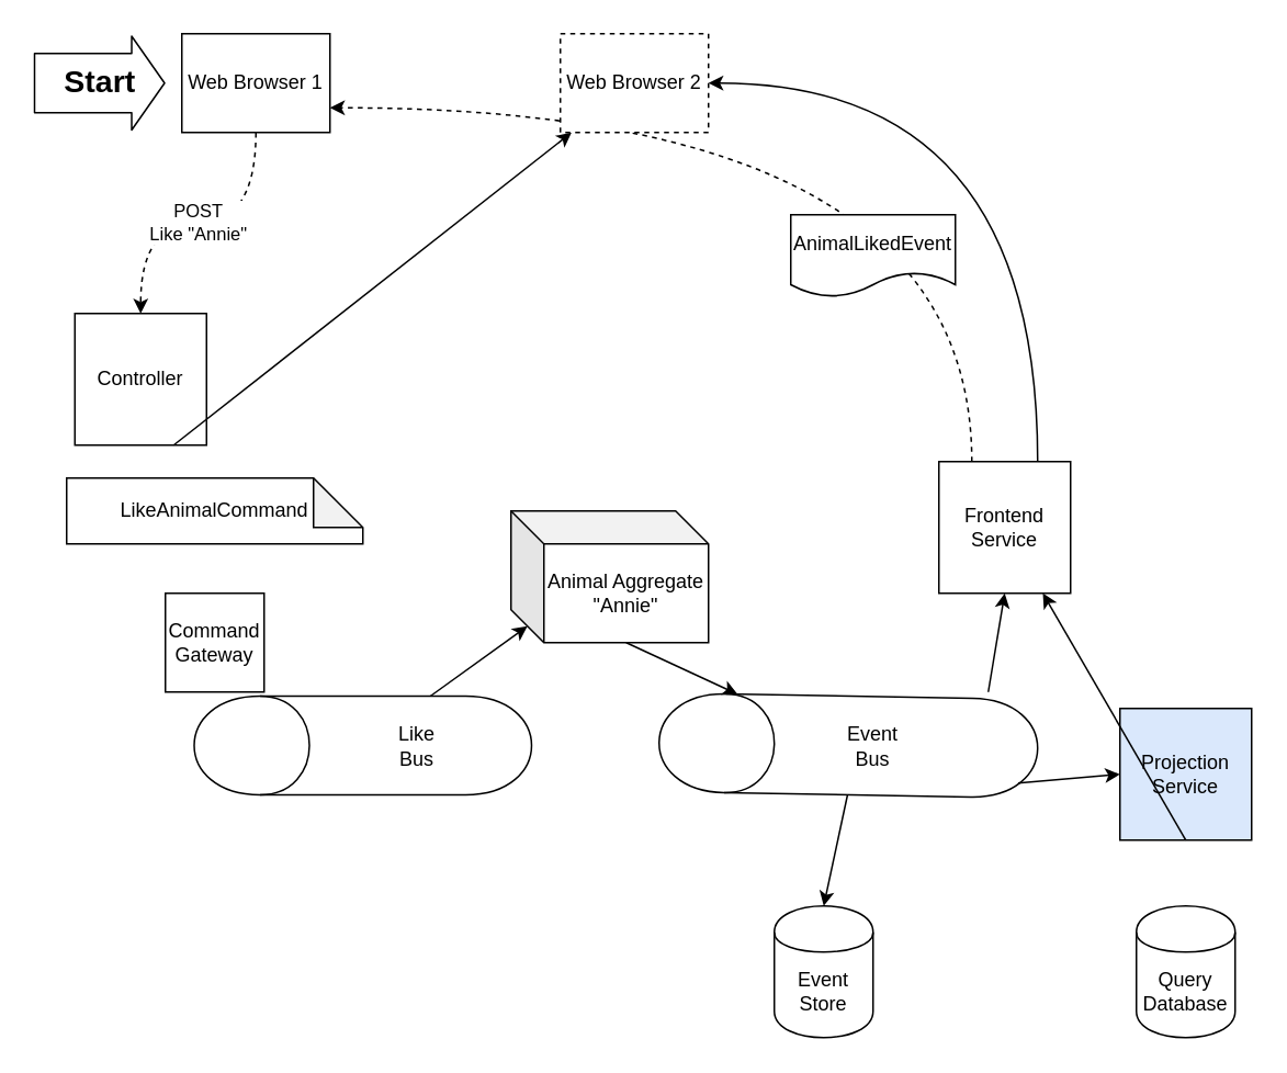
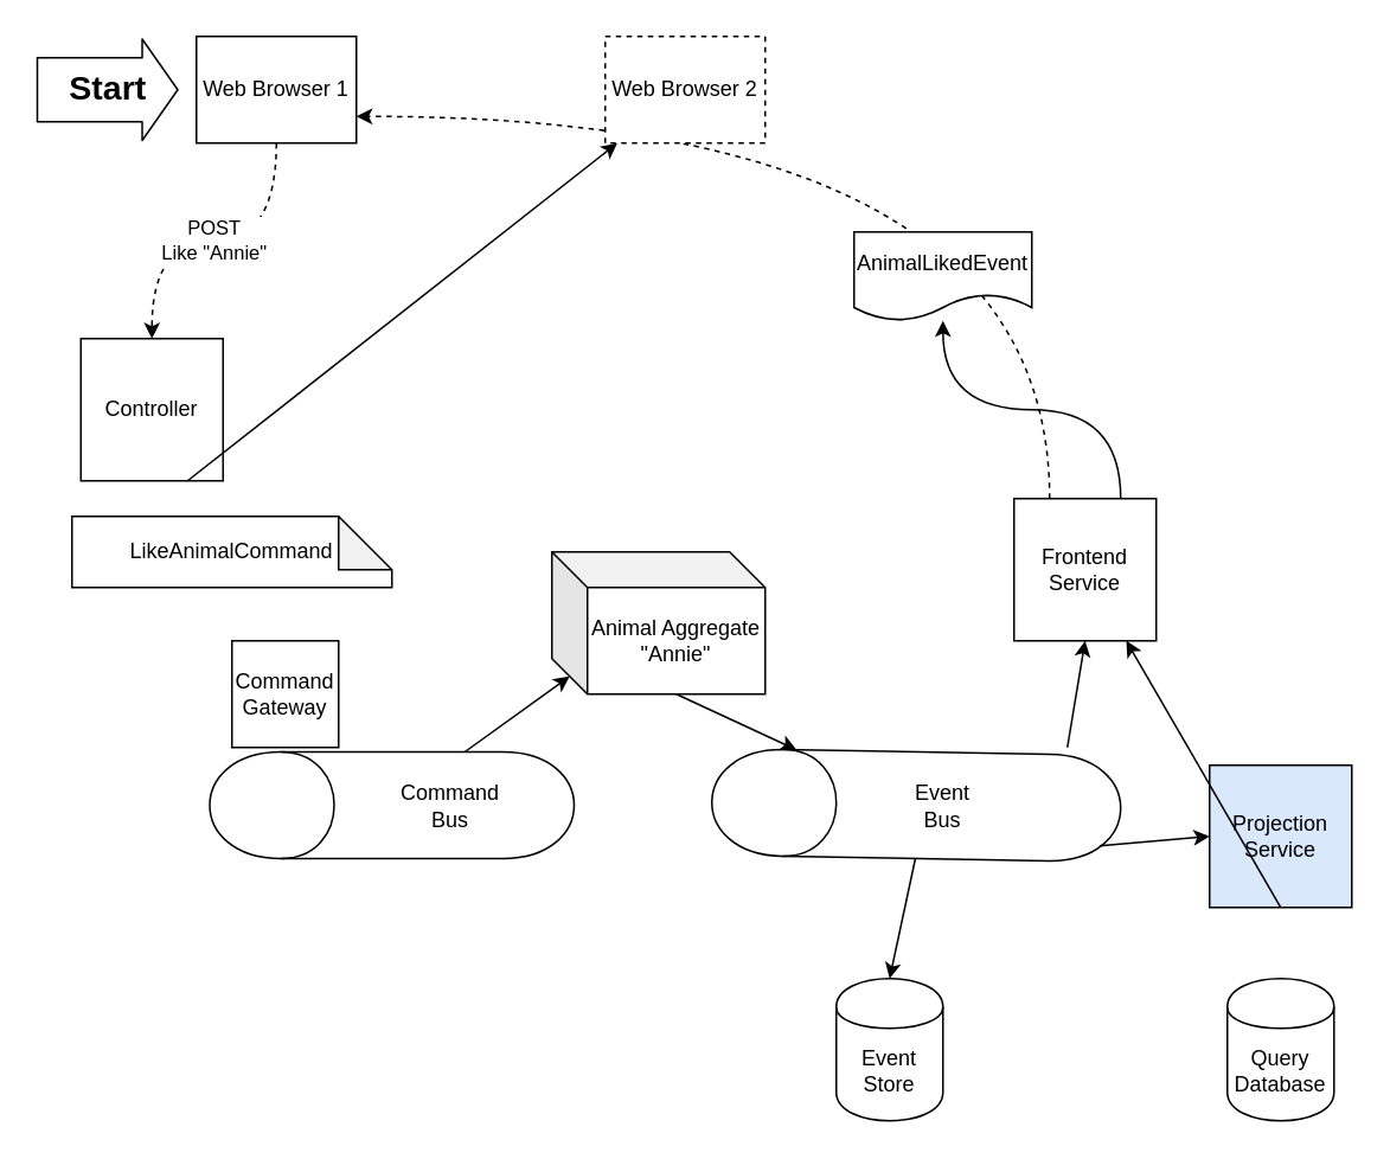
  <mxCell id="0" />
  <mxCell id="1" parent="0" />
  <mxCell id="2" value="POST&lt;br&gt;Like &quot;Annie&quot;" style="edgeStyle=orthogonalEdgeStyle;rounded=0;orthogonalLoop=1;jettySize=auto;html=1;exitX=0.5;exitY=1;exitDx=0;exitDy=0;entryX=0.5;entryY=0;entryDx=0;entryDy=0;curved=1;dashed=1;" edge="1" parent="1" source="3" target="4"><mxGeometry relative="1" as="geometry" /></mxCell>
  <mxCell id="3" value="Web Browser 1" style="rounded=0;whiteSpace=wrap;html=1;" vertex="1" parent="1"><mxGeometry x="110" y="20" width="90" height="60" as="geometry" /></mxCell>
  <mxCell id="4" value="Controller" style="whiteSpace=wrap;html=1;aspect=fixed;" vertex="1" parent="1"><mxGeometry x="45" y="190" width="80" height="80" as="geometry" /></mxCell>
  <mxCell id="5" value="&lt;div&gt;Animal Aggregate&lt;/div&gt;&lt;div&gt;&quot;Annie&quot;&lt;br&gt;&lt;/div&gt;" style="shape=cube;whiteSpace=wrap;html=1;boundedLbl=1;backgroundOutline=1;darkOpacity=0.05;darkOpacity2=0.1;" vertex="1" parent="1"><mxGeometry x="310" y="310" width="120" height="80" as="geometry" /></mxCell>
  <mxCell id="6" value="" style="group" vertex="1" connectable="0" parent="1"><mxGeometry x="190" y="350" width="82.5" height="205" as="geometry" /></mxCell>
  <mxCell id="7" value="" style="shape=cylinder;whiteSpace=wrap;html=1;boundedLbl=1;backgroundOutline=1;rotation=-90;direction=east;" vertex="1" parent="6"><mxGeometry width="60" height="205" as="geometry" /></mxCell>
- <mxCell id="8" value="Like Bus" style="text;html=1;strokeColor=none;fillColor=none;align=center;verticalAlign=middle;whiteSpace=wrap;rounded=0;" vertex="1" parent="6"><mxGeometry x="42.5" y="92.5" width="40" height="20" as="geometry" /></mxCell>
+ <mxCell id="8" value="Command Bus" style="text;html=1;strokeColor=none;fillColor=none;align=center;verticalAlign=middle;whiteSpace=wrap;rounded=0;" vertex="1" parent="6"><mxGeometry x="42.5" y="92.5" width="40" height="20" as="geometry" /></mxCell>
  <mxCell id="9" value="Event Store" style="shape=cylinder;whiteSpace=wrap;html=1;boundedLbl=1;backgroundOutline=1;" vertex="1" parent="1"><mxGeometry x="470" y="550" width="60" height="80" as="geometry" /></mxCell>
  <mxCell id="10" value="Query Database" style="shape=cylinder;whiteSpace=wrap;html=1;boundedLbl=1;backgroundOutline=1;" vertex="1" parent="1"><mxGeometry x="690" y="550" width="60" height="80" as="geometry" /></mxCell>
  <mxCell id="11" style="edgeStyle=orthogonalEdgeStyle;rounded=0;orthogonalLoop=1;jettySize=auto;html=1;exitX=0.25;exitY=0;exitDx=0;exitDy=0;entryX=1;entryY=0.75;entryDx=0;entryDy=0;curved=1;dashed=1;" edge="1" parent="1" source="13" target="3"><mxGeometry relative="1" as="geometry"><mxPoint x="530" y="300" as="sourcePoint" /></mxGeometry></mxCell>
- <mxCell id="12" style="edgeStyle=orthogonalEdgeStyle;curved=1;rounded=0;orthogonalLoop=1;jettySize=auto;html=1;exitX=0.75;exitY=0;exitDx=0;exitDy=0;entryX=1;entryY=0.5;entryDx=0;entryDy=0;" edge="1" parent="1" source="13" target="28"><mxGeometry relative="1" as="geometry"><mxPoint x="570" y="300" as="sourcePoint" /></mxGeometry></mxCell>
+ <mxCell id="12" style="edgeStyle=orthogonalEdgeStyle;curved=1;rounded=0;orthogonalLoop=1;jettySize=auto;html=1;exitX=0.75;exitY=0;exitDx=0;exitDy=0;" edge="1" parent="1" source="13" target="14"><mxGeometry relative="1" as="geometry"><mxPoint x="570" y="300" as="sourcePoint" /></mxGeometry></mxCell>
  <mxCell id="13" value="&lt;div&gt;Frontend&lt;/div&gt;&lt;div&gt;Service&lt;br&gt;&lt;/div&gt;" style="whiteSpace=wrap;html=1;aspect=fixed;" vertex="1" parent="1"><mxGeometry x="570" y="280" width="80" height="80" as="geometry" /></mxCell>
  <mxCell id="14" value="AnimalLikedEvent" style="shape=document;whiteSpace=wrap;html=1;boundedLbl=1;" vertex="1" parent="1"><mxGeometry x="480" y="130" width="100" height="50" as="geometry" /></mxCell>
  <mxCell id="15" value="" style="group" vertex="1" connectable="0" parent="1"><mxGeometry x="484.99" y="337.5" width="65.01" height="230" as="geometry" /></mxCell>
  <mxCell id="16" value="" style="shape=cylinder;whiteSpace=wrap;html=1;boundedLbl=1;backgroundOutline=1;rotation=-89;" vertex="1" parent="15"><mxGeometry width="60" height="230" as="geometry" /></mxCell>
  <mxCell id="17" value="&lt;div&gt;Event&lt;/div&gt;&lt;div&gt;Bus&lt;br&gt;&lt;/div&gt;" style="text;html=1;strokeColor=none;fillColor=none;align=center;verticalAlign=middle;whiteSpace=wrap;rounded=0;" vertex="1" parent="15"><mxGeometry x="25.01" y="105" width="40" height="20" as="geometry" /></mxCell>
  <mxCell id="18" value="" style="endArrow=classic;html=1;exitX=0.75;exitY=1;exitDx=0;exitDy=0;" edge="1" parent="1" source="4" target="28"><mxGeometry width="50" height="50" relative="1" as="geometry"><mxPoint x="280" y="390" as="sourcePoint" /><mxPoint x="330" y="340" as="targetPoint" /></mxGeometry></mxCell>
  <mxCell id="19" value="Projection&lt;br&gt;Service" style="whiteSpace=wrap;html=1;aspect=fixed;fillColor=#dae8fc;" vertex="1" parent="1"><mxGeometry x="680" y="430" width="80" height="80" as="geometry" /></mxCell>
- <mxCell id="20" value="&lt;div&gt;Command&lt;/div&gt;&lt;div&gt;Gateway&lt;br&gt;&lt;/div&gt;" style="whiteSpace=wrap;html=1;aspect=fixed;" vertex="1" parent="1"><mxGeometry x="100" y="360" width="60" height="60" as="geometry" /></mxCell>
+ <mxCell id="20" value="&lt;div&gt;Command&lt;/div&gt;&lt;div&gt;Gateway&lt;br&gt;&lt;/div&gt;" style="whiteSpace=wrap;html=1;aspect=fixed;" vertex="1" parent="1"><mxGeometry x="130" y="360" width="60" height="60" as="geometry" /></mxCell>
  <mxCell id="21" value="LikeAnimalCommand" style="shape=note;whiteSpace=wrap;html=1;backgroundOutline=1;darkOpacity=0.05;" vertex="1" parent="1"><mxGeometry x="40" y="290" width="180" height="40" as="geometry" /></mxCell>
  <mxCell id="22" value="" style="endArrow=classic;html=1;entryX=0;entryY=0;entryDx=10;entryDy=70;entryPerimeter=0;exitX=1;exitY=0.7;exitDx=0;exitDy=0;" edge="1" parent="1" source="7" target="5"><mxGeometry width="50" height="50" relative="1" as="geometry"><mxPoint x="40" y="840" as="sourcePoint" /><mxPoint x="90" y="790" as="targetPoint" /></mxGeometry></mxCell>
  <mxCell id="23" value="" style="endArrow=classic;html=1;exitX=0;exitY=0;exitDx=70;exitDy=80;exitPerimeter=0;" edge="1" parent="1" source="5" target="16"><mxGeometry width="50" height="50" relative="1" as="geometry"><mxPoint x="550" y="380" as="sourcePoint" /><mxPoint x="600" y="330" as="targetPoint" /></mxGeometry></mxCell>
  <mxCell id="24" value="" style="endArrow=classic;html=1;entryX=0.5;entryY=0;entryDx=0;entryDy=0;exitX=0;exitY=0.5;exitDx=0;exitDy=0;" edge="1" parent="1" source="16" target="9"><mxGeometry width="50" height="50" relative="1" as="geometry"><mxPoint x="40" y="660" as="sourcePoint" /><mxPoint x="90" y="610" as="targetPoint" /></mxGeometry></mxCell>
  <mxCell id="25" value="" style="endArrow=classic;html=1;exitX=0.15;exitY=0.95;exitDx=0;exitDy=0;exitPerimeter=0;entryX=0;entryY=0.5;entryDx=0;entryDy=0;" edge="1" parent="1" source="16" target="19"><mxGeometry width="50" height="50" relative="1" as="geometry"><mxPoint x="610" y="490" as="sourcePoint" /><mxPoint x="660" y="440" as="targetPoint" /></mxGeometry></mxCell>
  <mxCell id="26" value="" style="endArrow=classic;html=1;entryX=0.5;entryY=1;entryDx=0;entryDy=0;" edge="1" parent="1" target="13"><mxGeometry width="50" height="50" relative="1" as="geometry"><mxPoint x="600" y="420" as="sourcePoint" /><mxPoint x="630" y="350" as="targetPoint" /></mxGeometry></mxCell>
  <mxCell id="27" value="" style="endArrow=classic;html=1;exitX=0.5;exitY=1;exitDx=0;exitDy=0;" edge="1" parent="1" source="19" target="13"><mxGeometry width="50" height="50" relative="1" as="geometry"><mxPoint x="610" y="580" as="sourcePoint" /><mxPoint x="660" y="530" as="targetPoint" /></mxGeometry></mxCell>
  <mxCell id="28" value="Web Browser 2" style="rounded=0;whiteSpace=wrap;html=1;dashed=1;" vertex="1" parent="1"><mxGeometry x="340" y="20" width="90" height="60" as="geometry" /></mxCell>
  <mxCell id="29" value="Start" style="shape=flexArrow;endArrow=classic;html=1;width=36;endSize=6.33;fontStyle=1;fontSize=19;" edge="1" parent="1"><mxGeometry width="50" height="50" relative="1" as="geometry"><mxPoint x="20" y="50" as="sourcePoint" /><mxPoint x="100" y="50" as="targetPoint" /></mxGeometry></mxCell>
